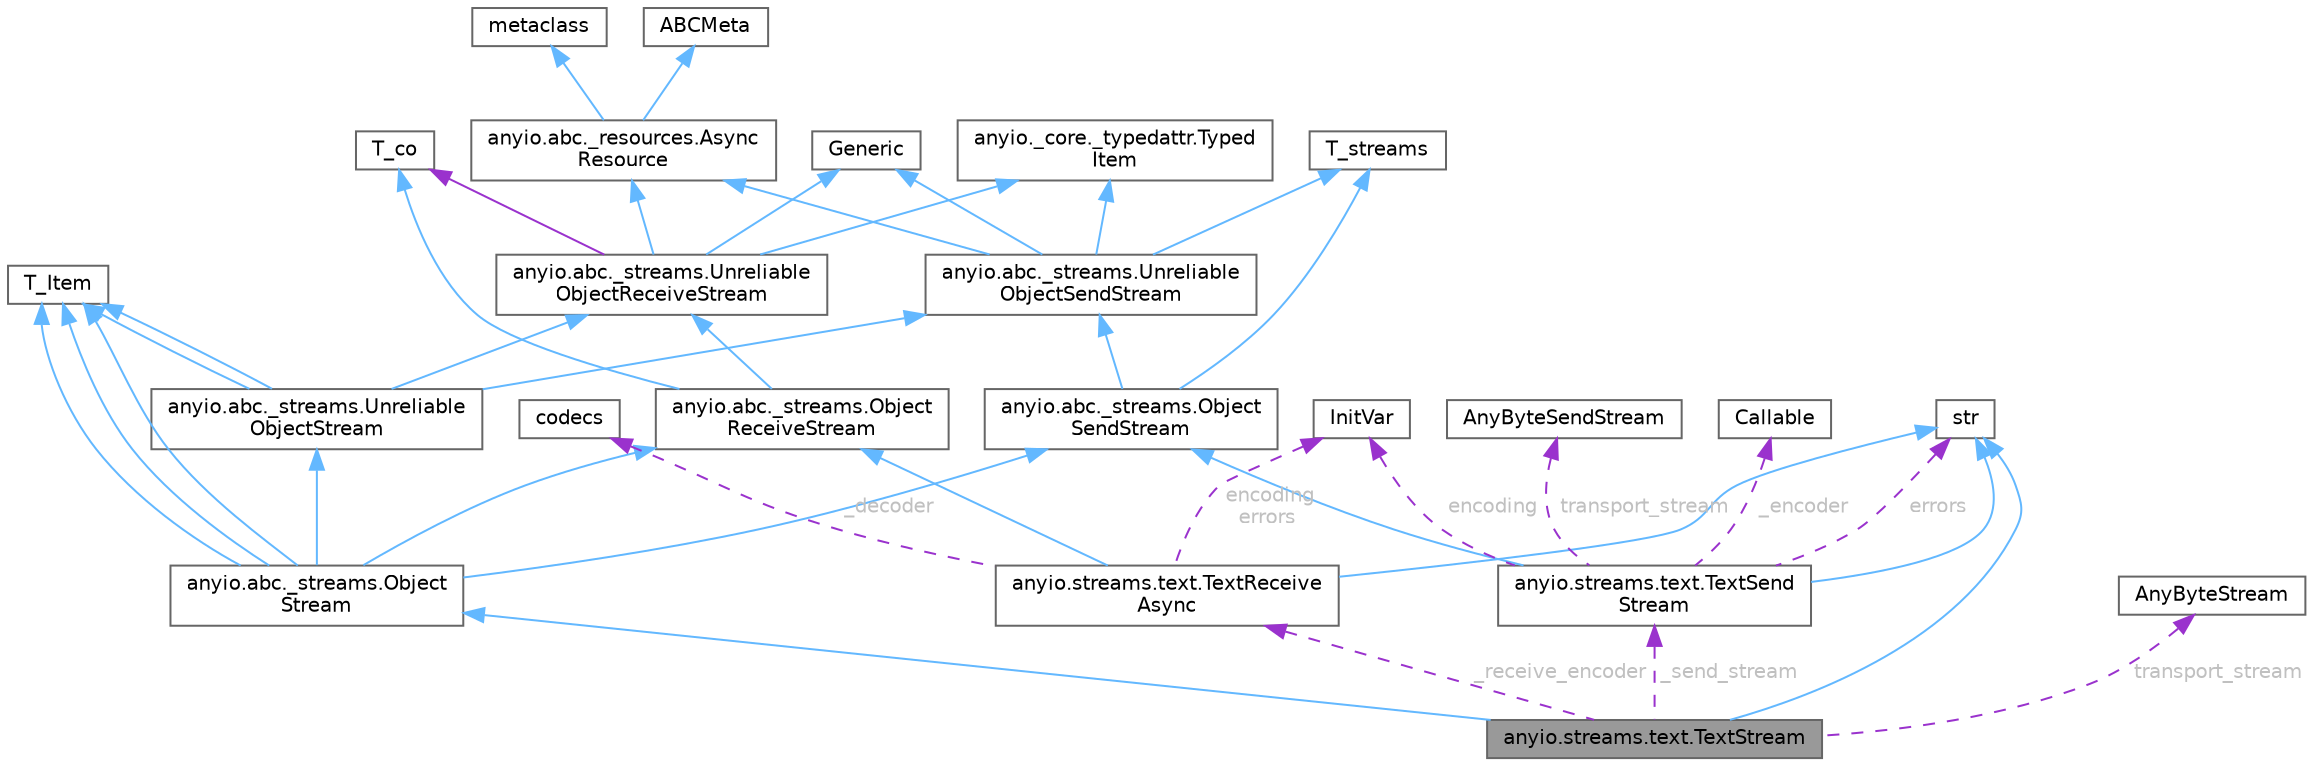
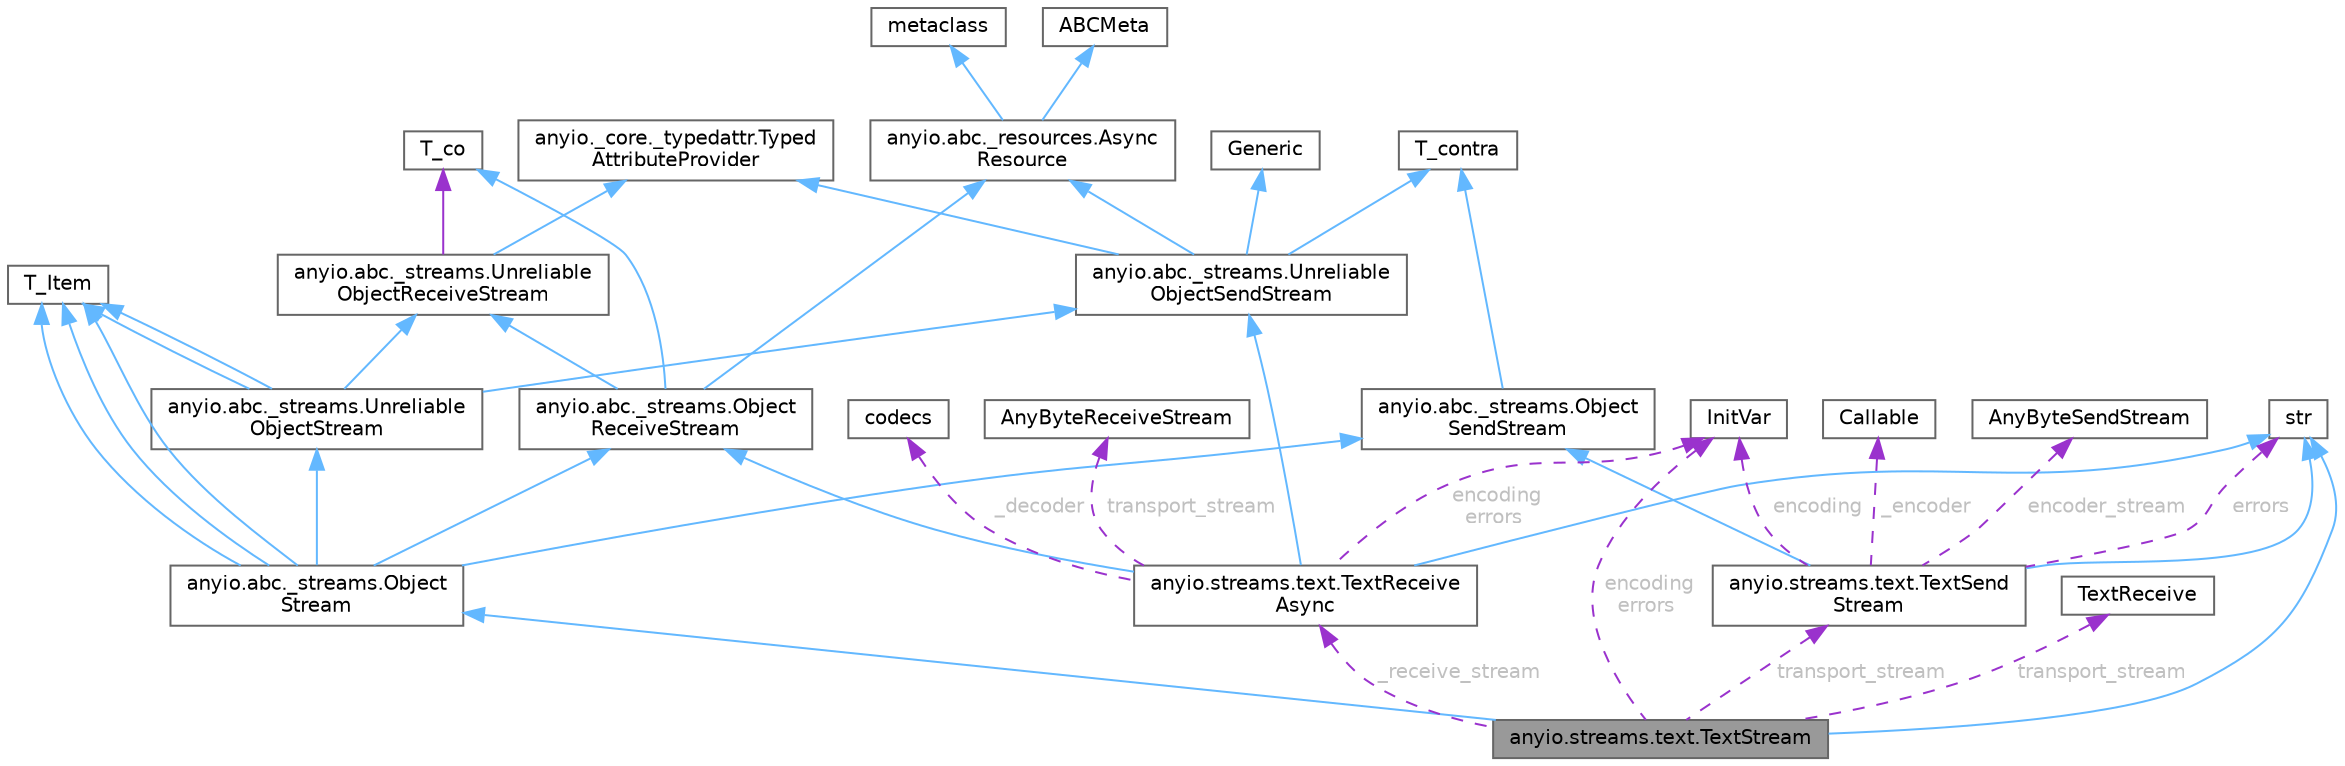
  digraph {
    rankdir=TB
    node [color=gray40 fillcolor=white fontname=Helvetica fontsize=10 shape=box style=filled]
    edge [color=steelblue1 dir=back fontname=Helvetica fontsize=10 labelfontname=Helvetica labelfontsize=10 style=solid]
    n1 [fillcolor=grey60 fontcolor=black height=0.2 label="anyio.streams.text.TextStream" width=0.4]
    n2 [height=0.2 label="anyio.abc._streams.Object\lStream" width=0.4]
    n3 [height=0.2 label="anyio.abc._streams.Object\lReceiveStream" width=0.4]
    n4 [height=0.2 label="anyio.streams.text.TextReceive\lAsync" width=0.4]
    n5 [height=0.2 label="anyio.abc._streams.Unreliable\lObjectReceiveStream" width=0.4]
    n6 [height=0.2 label="anyio.abc._streams.Unreliable\lObjectStream" width=0.4]
    n7 [height=0.2 label=Generic width=0.4]
    n8 [height=0.2 label="anyio.abc._streams.Unreliable\lObjectSendStream" width=0.4]
    n9 [height=0.2 label="anyio.abc._streams.Object\lSendStream" width=0.4]
    n10 [height=0.2 label=T_co width=0.4]
    n11 [height=0.2 label="anyio.abc._resources.Async\lResource" width=0.4]
    n12 [height=0.2 label=metaclass width=0.4]
    n13 [height=0.2 label=ABCMeta width=0.4]
-   n14 [height=0.2 label="anyio._core._typedattr.Typed\lItem" width=0.4]
+   n14 [height=0.2 label="anyio._core._typedattr.Typed\lAttributeProvider" width=0.4]
    n15 [height=0.2 label=T_Item width=0.4]
    n16 [height=0.2 label="anyio.streams.text.TextSend\lStream" width=0.4]
-   n17 [height=0.2 label=T_streams width=0.4]
+   n17 [height=0.2 label=T_contra width=0.4]
    n18 [height=0.2 label=str width=0.4]
-   n19 [height=0.2 label=AnyByteStream width=0.4]
+   n19 [height=0.2 label=TextReceive width=0.4]
    n20 [height=0.2 label=InitVar width=0.4]
+   n21 [height=0.2 label=AnyByteReceiveStream width=0.4]
    n22 [height=0.2 label=codecs width=0.4]
    n23 [height=0.2 label=AnyByteSendStream width=0.4]
    n24 [height=0.2 label=Callable width=0.4]
    n2 -> n1
    n3 -> n2
    n3 -> n4
-   n4 -> n1 [color=darkorchid3 fontcolor=grey label=" _receive_encoder" style=dashed]
+   n4 -> n1 [color=darkorchid3 fontcolor=grey label=" _receive_stream" style=dashed]
    n5 -> n3
    n5 -> n6
    n6 -> n2
-   n7 -> n5
    n7 -> n8
    n8 -> n6
-   n8 -> n9
+   n8 -> n4
    n9 -> n2
    n9 -> n16
    n10 -> n3
    n10 -> n5 [color=darkorchid3]
-   n11 -> n5
+   n11 -> n3
    n11 -> n8
    n12 -> n11
    n13 -> n11
    n14 -> n5
    n14 -> n8
    n15 -> n2
    n15 -> n2
    n15 -> n2
    n15 -> n6
    n15 -> n6
-   n16 -> n1 [color=darkorchid3 fontcolor=grey label=" _send_stream" style=dashed]
+   n16 -> n1 [color=darkorchid3 fontcolor=grey label=" transport_stream" style=dashed]
    n17 -> n8
    n17 -> n9
    n18 -> n1
    n18 -> n4
    n18 -> n16
    n18 -> n16 [color=darkorchid3 fontcolor=grey label=" errors" style=dashed]
    n19 -> n1 [color=darkorchid3 fontcolor=grey label=" transport_stream" style=dashed]
+   n20 -> n1 [color=darkorchid3 fontcolor=grey label=" encoding\nerrors" style=dashed]
    n20 -> n4 [color=darkorchid3 fontcolor=grey label=" encoding\nerrors" style=dashed]
    n20 -> n16 [color=darkorchid3 fontcolor=grey label=" encoding" style=dashed]
+   n21 -> n4 [color=darkorchid3 fontcolor=grey label=" transport_stream" style=dashed]
    n22 -> n4 [color=darkorchid3 fontcolor=grey label=" _decoder" style=dashed]
-   n23 -> n16 [color=darkorchid3 fontcolor=grey label=" transport_stream" style=dashed]
+   n23 -> n16 [color=darkorchid3 fontcolor=grey label=" encoder_stream" style=dashed]
    n24 -> n16 [color=darkorchid3 fontcolor=grey label=" _encoder" style=dashed]
  }
